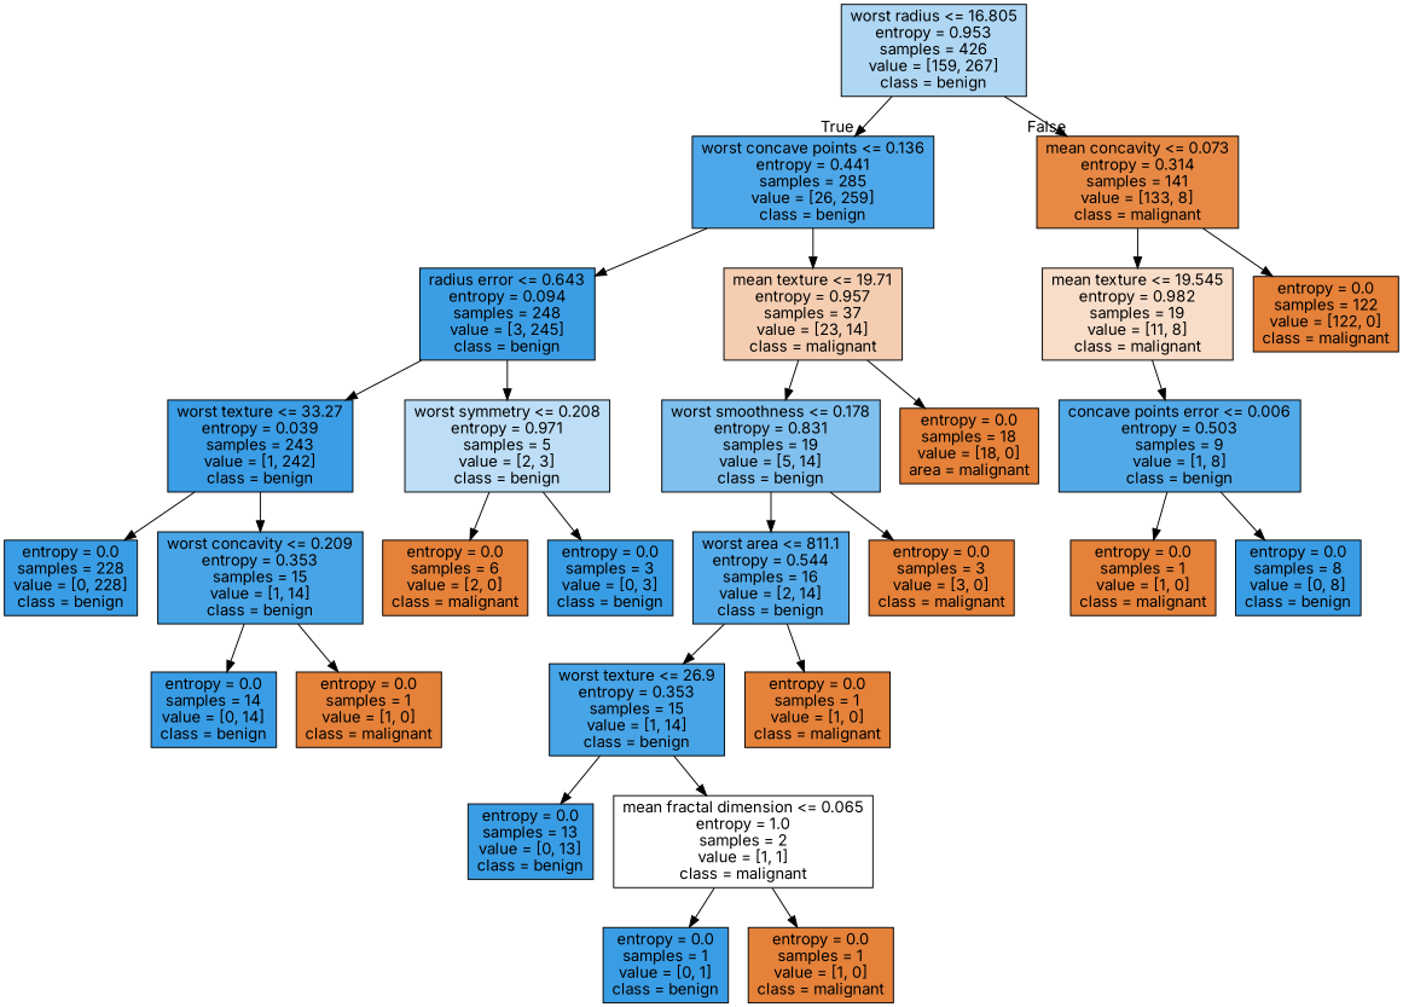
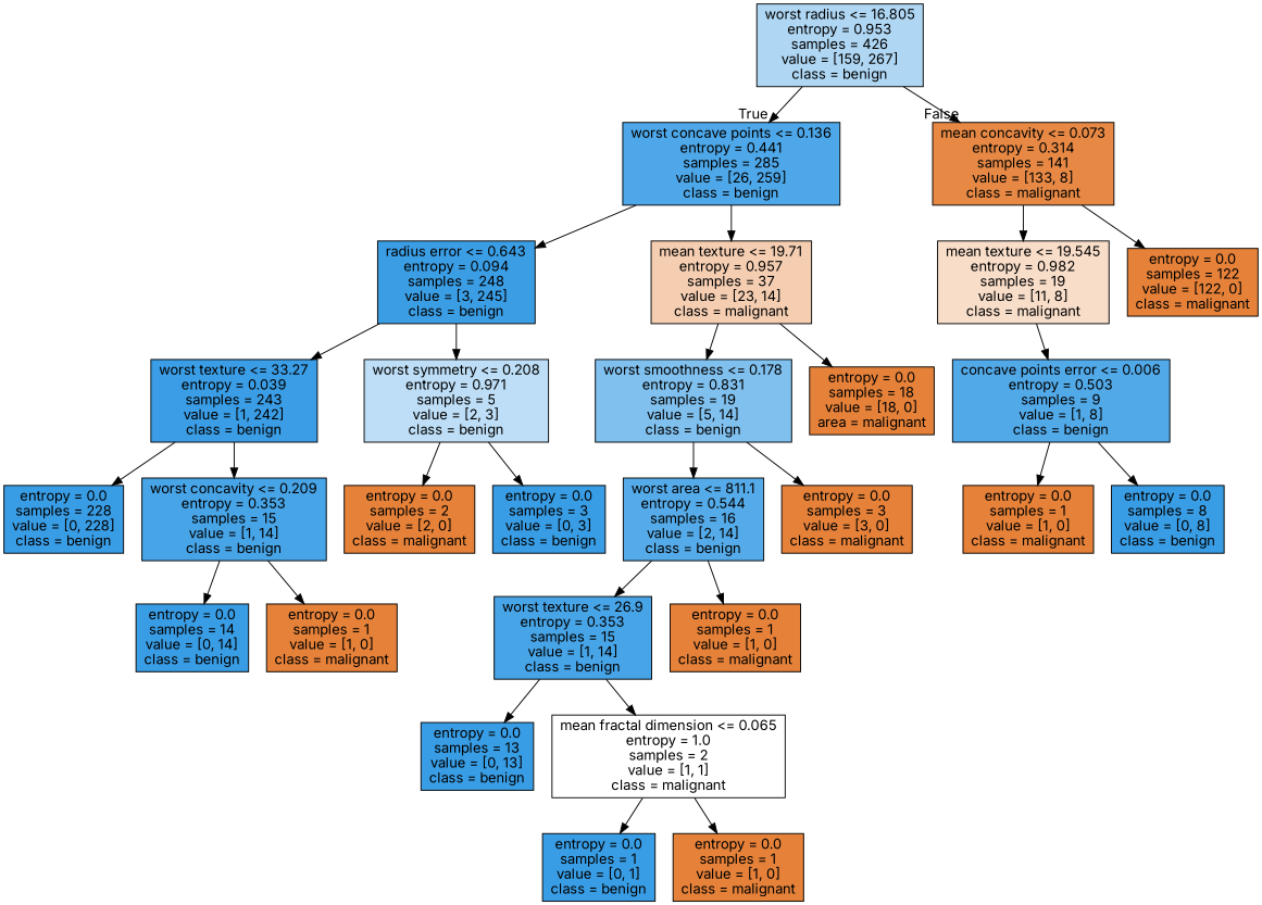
  digraph {
    fontname=Inter
    node [color=black fillcolor="#e58139" fontname=Inter shape=box style=filled]
    edge [fontname=Inter]
    n1 [fillcolor="#afd7f4" label="worst radius <= 16.805\nentropy = 0.953\nsamples = 426\nvalue = [159, 267]\nclass = benign"]
    n2 [fillcolor="#4da7e8" label="worst concave points <= 0.136\nentropy = 0.441\nsamples = 285\nvalue = [26, 259]\nclass = benign"]
    n3 [fillcolor="#e78945" label="mean concavity <= 0.073\nentropy = 0.314\nsamples = 141\nvalue = [133, 8]\nclass = malignant"]
    n4 [fillcolor="#3b9ee5" label="radius error <= 0.643\nentropy = 0.094\nsamples = 248\nvalue = [3, 245]\nclass = benign"]
    n5 [fillcolor="#f5ceb2" label="mean texture <= 19.71\nentropy = 0.957\nsamples = 37\nvalue = [23, 14]\nclass = malignant"]
    n6 [fillcolor="#f8ddc9" label="mean texture <= 19.545\nentropy = 0.982\nsamples = 19\nvalue = [11, 8]\nclass = malignant"]
    n7 [label="entropy = 0.0\nsamples = 122\nvalue = [122, 0]\nclass = malignant"]
    n8 [fillcolor="#3a9de5" label="worst texture <= 33.27\nentropy = 0.039\nsamples = 243\nvalue = [1, 242]\nclass = benign"]
    n9 [fillcolor="#bddef6" label="worst symmetry <= 0.208\nentropy = 0.971\nsamples = 5\nvalue = [2, 3]\nclass = benign"]
    n10 [fillcolor="#80c0ee" label="worst smoothness <= 0.178\nentropy = 0.831\nsamples = 19\nvalue = [5, 14]\nclass = benign"]
    n11 [label="entropy = 0.0\nsamples = 18\nvalue = [18, 0]\narea = malignant"]
    n12 [fillcolor="#399de5" label="entropy = 0.0\nsamples = 228\nvalue = [0, 228]\nclass = benign"]
    n13 [fillcolor="#47a4e7" label="worst concavity <= 0.209\nentropy = 0.353\nsamples = 15\nvalue = [1, 14]\nclass = benign"]
-   n14 [label="entropy = 0.0\nsamples = 6\nvalue = [2, 0]\nclass = malignant"]
+   n14 [label="entropy = 0.0\nsamples = 2\nvalue = [2, 0]\nclass = malignant"]
    n15 [fillcolor="#399de5" label="entropy = 0.0\nsamples = 3\nvalue = [0, 3]\nclass = benign"]
    n16 [fillcolor="#399de5" label="entropy = 0.0\nsamples = 14\nvalue = [0, 14]\nclass = benign"]
    n17 [label="entropy = 0.0\nsamples = 1\nvalue = [1, 0]\nclass = malignant"]
    n18 [fillcolor="#55abe9" label="worst area <= 811.1\nentropy = 0.544\nsamples = 16\nvalue = [2, 14]\nclass = benign"]
    n19 [label="entropy = 0.0\nsamples = 3\nvalue = [3, 0]\nclass = malignant"]
    n20 [fillcolor="#47a4e7" label="worst texture <= 26.9\nentropy = 0.353\nsamples = 15\nvalue = [1, 14]\nclass = benign"]
    n21 [label="entropy = 0.0\nsamples = 1\nvalue = [1, 0]\nclass = malignant"]
    n22 [fillcolor="#399de5" label="entropy = 0.0\nsamples = 13\nvalue = [0, 13]\nclass = benign"]
    n23 [fillcolor="#ffffff" label="mean fractal dimension <= 0.065\nentropy = 1.0\nsamples = 2\nvalue = [1, 1]\nclass = malignant"]
    n24 [fillcolor="#399de5" label="entropy = 0.0\nsamples = 1\nvalue = [0, 1]\nclass = benign"]
    n25 [label="entropy = 0.0\nsamples = 1\nvalue = [1, 0]\nclass = malignant"]
    n26 [fillcolor="#52a9e8" label="concave points error <= 0.006\nentropy = 0.503\nsamples = 9\nvalue = [1, 8]\nclass = benign"]
    n27 [label="entropy = 0.0\nsamples = 1\nvalue = [1, 0]\nclass = malignant"]
    n28 [fillcolor="#399de5" label="entropy = 0.0\nsamples = 8\nvalue = [0, 8]\nclass = benign"]
    n1 -> n2 [headlabel=True labelangle=45 labeldistance=2.5]
    n1 -> n3 [headlabel=False labelangle=-45 labeldistance=2.5]
    n2 -> n4
    n2 -> n5
    n3 -> n6
    n3 -> n7
    n4 -> n8
    n4 -> n9
    n5 -> n10
    n5 -> n11
    n6 -> n26
    n8 -> n12
    n8 -> n13
    n9 -> n14
    n9 -> n15
    n10 -> n18
    n10 -> n19
    n13 -> n16
    n13 -> n17
    n18 -> n20
    n18 -> n21
    n20 -> n22
    n20 -> n23
    n23 -> n24
    n23 -> n25
    n26 -> n27
    n26 -> n28
  }
